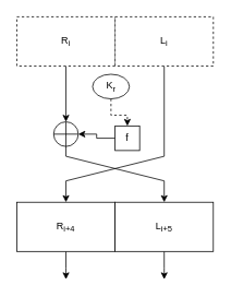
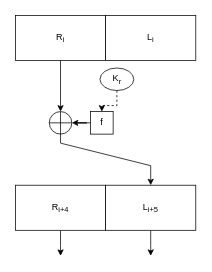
  <mxCell id="0" />
  <mxCell id="1" parent="0" />
  <mxCell id="2" style="edgeStyle=orthogonalEdgeStyle;rounded=0;orthogonalLoop=1;jettySize=auto;html=1;entryX=0.5;entryY=0;entryDx=0;entryDy=0;" edge="1" parent="1" source="3" target="7"><mxGeometry relative="1" as="geometry" /></mxCell>
- <mxCell id="3" value="R&lt;sub&gt;i&lt;/sub&gt;" style="rounded=0;whiteSpace=wrap;html=1;dashed=1;" vertex="1" parent="1"><mxGeometry x="20" y="20" width="120" height="60" as="geometry" /></mxCell>
- <mxCell id="4" style="rounded=0;orthogonalLoop=1;jettySize=auto;html=1;entryX=0.5;entryY=0;entryDx=0;entryDy=0;" edge="1" parent="1" source="5" target="13"><mxGeometry relative="1" as="geometry"><Array as="points"><mxPoint x="200" y="190" /><mxPoint x="80" y="220" /></Array></mxGeometry></mxCell>
- <mxCell id="5" value="L&lt;sub&gt;i&lt;/sub&gt;" style="rounded=0;whiteSpace=wrap;html=1;dashed=1;" vertex="1" parent="1"><mxGeometry x="140" y="20" width="120" height="60" as="geometry" /></mxCell>
+ <mxCell id="3" value="R&lt;sub&gt;i&lt;/sub&gt;" style="rounded=0;whiteSpace=wrap;html=1;" vertex="1" parent="1"><mxGeometry x="20" y="20" width="120" height="60" as="geometry" /></mxCell>
+ <mxCell id="5" value="L&lt;sub&gt;i&lt;/sub&gt;" style="rounded=0;whiteSpace=wrap;html=1;" vertex="1" parent="1"><mxGeometry x="140" y="20" width="120" height="60" as="geometry" /></mxCell>
  <mxCell id="6" style="rounded=0;orthogonalLoop=1;jettySize=auto;html=1;exitX=0.5;exitY=1;exitDx=0;exitDy=0;" edge="1" parent="1" source="7" target="15"><mxGeometry relative="1" as="geometry"><mxPoint x="80" y="180" as="sourcePoint" /><Array as="points"><mxPoint x="80" y="190" /><mxPoint x="200" y="220" /></Array></mxGeometry></mxCell>
  <mxCell id="7" value="" style="shape=orEllipse;perimeter=ellipsePerimeter;whiteSpace=wrap;html=1;backgroundOutline=1;" vertex="1" parent="1"><mxGeometry x="65" y="148" width="30" height="30" as="geometry" /></mxCell>
  <mxCell id="8" style="edgeStyle=orthogonalEdgeStyle;rounded=0;orthogonalLoop=1;jettySize=auto;html=1;entryX=1;entryY=0.5;entryDx=0;entryDy=0;" edge="1" parent="1" source="9" target="7"><mxGeometry relative="1" as="geometry" /></mxCell>
- <mxCell id="9" value="f" style="whiteSpace=wrap;html=1;aspect=fixed;" vertex="1" parent="1"><mxGeometry x="140" y="153" width="30" height="30" as="geometry" /></mxCell>
+ <mxCell id="9" value="f" style="whiteSpace=wrap;html=1;aspect=fixed;" vertex="1" parent="1"><mxGeometry x="120" y="148" width="30" height="30" as="geometry" /></mxCell>
  <mxCell id="10" style="edgeStyle=orthogonalEdgeStyle;rounded=0;orthogonalLoop=1;jettySize=auto;html=1;dashed=1;" edge="1" parent="1" source="11" target="9"><mxGeometry relative="1" as="geometry" /></mxCell>
- <mxCell id="11" value="K&lt;sub&gt;r&lt;/sub&gt;" style="ellipse;whiteSpace=wrap;html=1;" vertex="1" parent="1"><mxGeometry x="112.5" y="90" width="45" height="30" as="geometry" /></mxCell>
+ <mxCell id="11" value="K&lt;sub&gt;r&lt;/sub&gt;" style="ellipse;whiteSpace=wrap;html=1;" vertex="1" parent="1"><mxGeometry x="132.5" y="90" width="45" height="30" as="geometry" /></mxCell>
  <mxCell id="12" style="edgeStyle=orthogonalEdgeStyle;rounded=0;orthogonalLoop=1;jettySize=auto;html=1;" edge="1" parent="1" source="13"><mxGeometry relative="1" as="geometry"><mxPoint x="80" y="340" as="targetPoint" /></mxGeometry></mxCell>
  <mxCell id="13" value="R&lt;sub&gt;i+4&lt;/sub&gt;" style="rounded=0;whiteSpace=wrap;html=1;" vertex="1" parent="1"><mxGeometry x="20" y="246" width="120" height="60" as="geometry" /></mxCell>
  <mxCell id="14" style="edgeStyle=orthogonalEdgeStyle;rounded=0;orthogonalLoop=1;jettySize=auto;html=1;" edge="1" parent="1" source="15"><mxGeometry relative="1" as="geometry"><mxPoint x="200" y="340" as="targetPoint" /></mxGeometry></mxCell>
  <mxCell id="15" value="L&lt;sub&gt;i+5&lt;/sub&gt;" style="rounded=0;whiteSpace=wrap;html=1;" vertex="1" parent="1"><mxGeometry x="140" y="246" width="120" height="60" as="geometry" /></mxCell>
